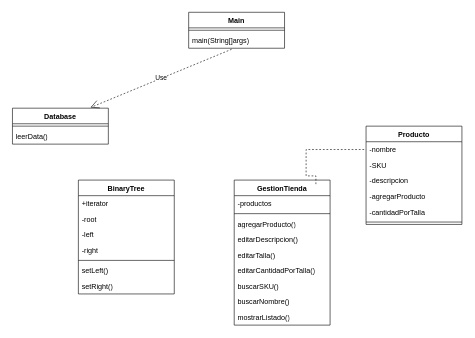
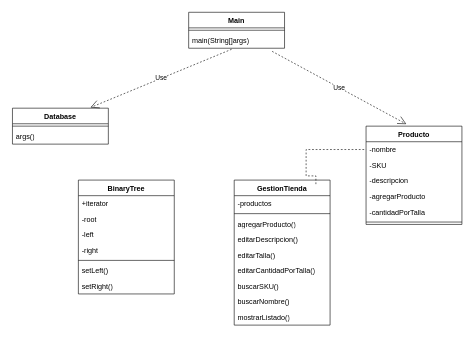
  <mxCell id="0" />
  <mxCell id="1" parent="0" />
  <mxCell id="2" value="Main" style="swimlane;fontStyle=1;align=center;verticalAlign=top;childLayout=stackLayout;horizontal=1;startSize=26;horizontalStack=0;resizeParent=1;resizeParentMax=0;resizeLast=0;collapsible=1;marginBottom=0;whiteSpace=wrap;html=1;" vertex="1" parent="1"><mxGeometry x="314" y="20" width="160" height="60" as="geometry" /></mxCell>
  <mxCell id="3" value="" style="line;strokeWidth=1;fillColor=none;align=left;verticalAlign=middle;spacingTop=-1;spacingLeft=3;spacingRight=3;rotatable=0;labelPosition=right;points=[];portConstraint=eastwest;strokeColor=inherit;" vertex="1" parent="2"><mxGeometry y="26" width="160" height="8" as="geometry" /></mxCell>
  <mxCell id="4" value="main(String[]args)" style="text;strokeColor=none;fillColor=none;align=left;verticalAlign=top;spacingLeft=4;spacingRight=4;overflow=hidden;rotatable=0;points=[[0,0.5],[1,0.5]];portConstraint=eastwest;whiteSpace=wrap;html=1;" vertex="1" parent="2"><mxGeometry y="34" width="160" height="26" as="geometry" /></mxCell>
  <mxCell id="5" value="Database" style="swimlane;fontStyle=1;align=center;verticalAlign=top;childLayout=stackLayout;horizontal=1;startSize=26;horizontalStack=0;resizeParent=1;resizeParentMax=0;resizeLast=0;collapsible=1;marginBottom=0;whiteSpace=wrap;html=1;" vertex="1" parent="1"><mxGeometry x="20" y="180" width="160" height="60" as="geometry" /></mxCell>
  <mxCell id="6" value="" style="line;strokeWidth=1;fillColor=none;align=left;verticalAlign=middle;spacingTop=-1;spacingLeft=3;spacingRight=3;rotatable=0;labelPosition=right;points=[];portConstraint=eastwest;strokeColor=inherit;" vertex="1" parent="5"><mxGeometry y="26" width="160" height="8" as="geometry" /></mxCell>
- <mxCell id="7" value="leerData()" style="text;strokeColor=none;fillColor=none;align=left;verticalAlign=top;spacingLeft=4;spacingRight=4;overflow=hidden;rotatable=0;points=[[0,0.5],[1,0.5]];portConstraint=eastwest;whiteSpace=wrap;html=1;" vertex="1" parent="5"><mxGeometry y="34" width="160" height="26" as="geometry" /></mxCell>
+ <mxCell id="7" value="args()" style="text;strokeColor=none;fillColor=none;align=left;verticalAlign=top;spacingLeft=4;spacingRight=4;overflow=hidden;rotatable=0;points=[[0,0.5],[1,0.5]];portConstraint=eastwest;whiteSpace=wrap;html=1;" vertex="1" parent="5"><mxGeometry y="34" width="160" height="26" as="geometry" /></mxCell>
  <mxCell id="8" value="GestionTienda" style="swimlane;fontStyle=1;align=center;verticalAlign=top;childLayout=stackLayout;horizontal=1;startSize=26;horizontalStack=0;resizeParent=1;resizeParentMax=0;resizeLast=0;collapsible=1;marginBottom=0;whiteSpace=wrap;html=1;" vertex="1" parent="1"><mxGeometry x="390" y="300" width="160" height="242" as="geometry" /></mxCell>
  <mxCell id="9" value="-productos" style="text;strokeColor=none;fillColor=none;align=left;verticalAlign=top;spacingLeft=4;spacingRight=4;overflow=hidden;rotatable=0;points=[[0,0.5],[1,0.5]];portConstraint=eastwest;whiteSpace=wrap;html=1;" vertex="1" parent="8"><mxGeometry y="26" width="160" height="26" as="geometry" /></mxCell>
  <mxCell id="10" value="" style="line;strokeWidth=1;fillColor=none;align=left;verticalAlign=middle;spacingTop=-1;spacingLeft=3;spacingRight=3;rotatable=0;labelPosition=right;points=[];portConstraint=eastwest;strokeColor=inherit;" vertex="1" parent="8"><mxGeometry y="52" width="160" height="8" as="geometry" /></mxCell>
  <mxCell id="11" value="agregarProducto()" style="text;strokeColor=none;fillColor=none;align=left;verticalAlign=top;spacingLeft=4;spacingRight=4;overflow=hidden;rotatable=0;points=[[0,0.5],[1,0.5]];portConstraint=eastwest;whiteSpace=wrap;html=1;" vertex="1" parent="8"><mxGeometry y="60" width="160" height="26" as="geometry" /></mxCell>
  <mxCell id="12" value="editarDescripcion()" style="text;strokeColor=none;fillColor=none;align=left;verticalAlign=top;spacingLeft=4;spacingRight=4;overflow=hidden;rotatable=0;points=[[0,0.5],[1,0.5]];portConstraint=eastwest;whiteSpace=wrap;html=1;" vertex="1" parent="8"><mxGeometry y="86" width="160" height="26" as="geometry" /></mxCell>
  <mxCell id="13" value="editarTalla()" style="text;strokeColor=none;fillColor=none;align=left;verticalAlign=top;spacingLeft=4;spacingRight=4;overflow=hidden;rotatable=0;points=[[0,0.5],[1,0.5]];portConstraint=eastwest;whiteSpace=wrap;html=1;" vertex="1" parent="8"><mxGeometry y="112" width="160" height="26" as="geometry" /></mxCell>
  <mxCell id="14" value="editarCantidadPorTalla()" style="text;strokeColor=none;fillColor=none;align=left;verticalAlign=top;spacingLeft=4;spacingRight=4;overflow=hidden;rotatable=0;points=[[0,0.5],[1,0.5]];portConstraint=eastwest;whiteSpace=wrap;html=1;" vertex="1" parent="8"><mxGeometry y="138" width="160" height="26" as="geometry" /></mxCell>
  <mxCell id="15" value="buscarSKU()" style="text;strokeColor=none;fillColor=none;align=left;verticalAlign=top;spacingLeft=4;spacingRight=4;overflow=hidden;rotatable=0;points=[[0,0.5],[1,0.5]];portConstraint=eastwest;whiteSpace=wrap;html=1;" vertex="1" parent="8"><mxGeometry y="164" width="160" height="26" as="geometry" /></mxCell>
  <mxCell id="16" value="buscarNombre()" style="text;strokeColor=none;fillColor=none;align=left;verticalAlign=top;spacingLeft=4;spacingRight=4;overflow=hidden;rotatable=0;points=[[0,0.5],[1,0.5]];portConstraint=eastwest;whiteSpace=wrap;html=1;" vertex="1" parent="8"><mxGeometry y="190" width="160" height="26" as="geometry" /></mxCell>
  <mxCell id="17" value="mostrarListado()" style="text;strokeColor=none;fillColor=none;align=left;verticalAlign=top;spacingLeft=4;spacingRight=4;overflow=hidden;rotatable=0;points=[[0,0.5],[1,0.5]];portConstraint=eastwest;whiteSpace=wrap;html=1;" vertex="1" parent="8"><mxGeometry y="216" width="160" height="26" as="geometry" /></mxCell>
  <mxCell id="18" value="Producto" style="swimlane;fontStyle=1;align=center;verticalAlign=top;childLayout=stackLayout;horizontal=1;startSize=26;horizontalStack=0;resizeParent=1;resizeParentMax=0;resizeLast=0;collapsible=1;marginBottom=0;whiteSpace=wrap;html=1;" vertex="1" parent="1"><mxGeometry x="610" y="210" width="160" height="164" as="geometry" /></mxCell>
  <mxCell id="19" value="-nombre" style="text;strokeColor=none;fillColor=none;align=left;verticalAlign=top;spacingLeft=4;spacingRight=4;overflow=hidden;rotatable=0;points=[[0,0.5],[1,0.5]];portConstraint=eastwest;whiteSpace=wrap;html=1;" vertex="1" parent="18"><mxGeometry y="26" width="160" height="26" as="geometry" /></mxCell>
  <mxCell id="20" value="-SKU" style="text;strokeColor=none;fillColor=none;align=left;verticalAlign=top;spacingLeft=4;spacingRight=4;overflow=hidden;rotatable=0;points=[[0,0.5],[1,0.5]];portConstraint=eastwest;whiteSpace=wrap;html=1;" vertex="1" parent="18"><mxGeometry y="52" width="160" height="26" as="geometry" /></mxCell>
  <mxCell id="21" value="-descripcion" style="text;strokeColor=none;fillColor=none;align=left;verticalAlign=top;spacingLeft=4;spacingRight=4;overflow=hidden;rotatable=0;points=[[0,0.5],[1,0.5]];portConstraint=eastwest;whiteSpace=wrap;html=1;" vertex="1" parent="18"><mxGeometry y="78" width="160" height="26" as="geometry" /></mxCell>
  <mxCell id="22" value="-agregarProducto" style="text;strokeColor=none;fillColor=none;align=left;verticalAlign=top;spacingLeft=4;spacingRight=4;overflow=hidden;rotatable=0;points=[[0,0.5],[1,0.5]];portConstraint=eastwest;whiteSpace=wrap;html=1;" vertex="1" parent="18"><mxGeometry y="104" width="160" height="26" as="geometry" /></mxCell>
  <mxCell id="23" value="-cantidadPorTalla" style="text;strokeColor=none;fillColor=none;align=left;verticalAlign=top;spacingLeft=4;spacingRight=4;overflow=hidden;rotatable=0;points=[[0,0.5],[1,0.5]];portConstraint=eastwest;whiteSpace=wrap;html=1;" vertex="1" parent="18"><mxGeometry y="130" width="160" height="26" as="geometry" /></mxCell>
  <mxCell id="24" value="" style="line;strokeWidth=1;fillColor=none;align=left;verticalAlign=middle;spacingTop=-1;spacingLeft=3;spacingRight=3;rotatable=0;labelPosition=right;points=[];portConstraint=eastwest;strokeColor=inherit;" vertex="1" parent="18"><mxGeometry y="156" width="160" height="8" as="geometry" /></mxCell>
  <mxCell id="25" value="BinaryTree" style="swimlane;fontStyle=1;align=center;verticalAlign=top;childLayout=stackLayout;horizontal=1;startSize=26;horizontalStack=0;resizeParent=1;resizeParentMax=0;resizeLast=0;collapsible=1;marginBottom=0;whiteSpace=wrap;html=1;" vertex="1" parent="1"><mxGeometry x="130" y="300" width="160" height="190" as="geometry" /></mxCell>
  <mxCell id="26" value="+iterator" style="text;strokeColor=none;fillColor=none;align=left;verticalAlign=top;spacingLeft=4;spacingRight=4;overflow=hidden;rotatable=0;points=[[0,0.5],[1,0.5]];portConstraint=eastwest;whiteSpace=wrap;html=1;" vertex="1" parent="25"><mxGeometry y="26" width="160" height="26" as="geometry" /></mxCell>
  <mxCell id="27" value="-root" style="text;strokeColor=none;fillColor=none;align=left;verticalAlign=top;spacingLeft=4;spacingRight=4;overflow=hidden;rotatable=0;points=[[0,0.5],[1,0.5]];portConstraint=eastwest;whiteSpace=wrap;html=1;" vertex="1" parent="25"><mxGeometry y="52" width="160" height="26" as="geometry" /></mxCell>
  <mxCell id="28" value="-left" style="text;strokeColor=none;fillColor=none;align=left;verticalAlign=top;spacingLeft=4;spacingRight=4;overflow=hidden;rotatable=0;points=[[0,0.5],[1,0.5]];portConstraint=eastwest;whiteSpace=wrap;html=1;" vertex="1" parent="25"><mxGeometry y="78" width="160" height="26" as="geometry" /></mxCell>
  <mxCell id="29" value="-right" style="text;strokeColor=none;fillColor=none;align=left;verticalAlign=top;spacingLeft=4;spacingRight=4;overflow=hidden;rotatable=0;points=[[0,0.5],[1,0.5]];portConstraint=eastwest;whiteSpace=wrap;html=1;" vertex="1" parent="25"><mxGeometry y="104" width="160" height="26" as="geometry" /></mxCell>
  <mxCell id="30" value="" style="line;strokeWidth=1;fillColor=none;align=left;verticalAlign=middle;spacingTop=-1;spacingLeft=3;spacingRight=3;rotatable=0;labelPosition=right;points=[];portConstraint=eastwest;strokeColor=inherit;" vertex="1" parent="25"><mxGeometry y="130" width="160" height="8" as="geometry" /></mxCell>
  <mxCell id="31" value="setLeft()" style="text;strokeColor=none;fillColor=none;align=left;verticalAlign=top;spacingLeft=4;spacingRight=4;overflow=hidden;rotatable=0;points=[[0,0.5],[1,0.5]];portConstraint=eastwest;whiteSpace=wrap;html=1;" vertex="1" parent="25"><mxGeometry y="138" width="160" height="26" as="geometry" /></mxCell>
  <mxCell id="32" value="setRight()" style="text;strokeColor=none;fillColor=none;align=left;verticalAlign=top;spacingLeft=4;spacingRight=4;overflow=hidden;rotatable=0;points=[[0,0.5],[1,0.5]];portConstraint=eastwest;whiteSpace=wrap;html=1;" vertex="1" parent="25"><mxGeometry y="164" width="160" height="26" as="geometry" /></mxCell>
  <mxCell id="33" value="Use" style="endArrow=open;endSize=12;dashed=1;html=1;rounded=0;exitX=0.448;exitY=1.066;exitDx=0;exitDy=0;exitPerimeter=0;entryX=0.814;entryY=-0.019;entryDx=0;entryDy=0;entryPerimeter=0;" edge="1" parent="1" source="4" target="5"><mxGeometry width="160" relative="1" as="geometry"><mxPoint x="300" y="340" as="sourcePoint" /><mxPoint x="460" y="340" as="targetPoint" /></mxGeometry></mxCell>
+ <mxCell id="34" value="Use" style="endArrow=open;endSize=12;dashed=1;html=1;rounded=0;exitX=0.87;exitY=1.198;exitDx=0;exitDy=0;exitPerimeter=0;entryX=0.42;entryY=-0.021;entryDx=0;entryDy=0;entryPerimeter=0;" edge="1" parent="1" source="4" target="18"><mxGeometry width="160" relative="1" as="geometry"><mxPoint x="416" y="112" as="sourcePoint" /><mxPoint x="180" y="209" as="targetPoint" /></mxGeometry></mxCell>
  <mxCell id="35" value="" style="endArrow=none;html=1;edgeStyle=orthogonalEdgeStyle;rounded=0;entryX=0;entryY=0.5;entryDx=0;entryDy=0;exitX=0.852;exitY=0.028;exitDx=0;exitDy=0;exitPerimeter=0;dashed=1;" edge="1" parent="1" source="8" target="19"><mxGeometry relative="1" as="geometry"><mxPoint x="300" y="340" as="sourcePoint" /><mxPoint x="460" y="340" as="targetPoint" /><Array as="points"><mxPoint x="526" y="293" /><mxPoint x="510" y="293" /><mxPoint x="510" y="249" /></Array></mxGeometry></mxCell>
